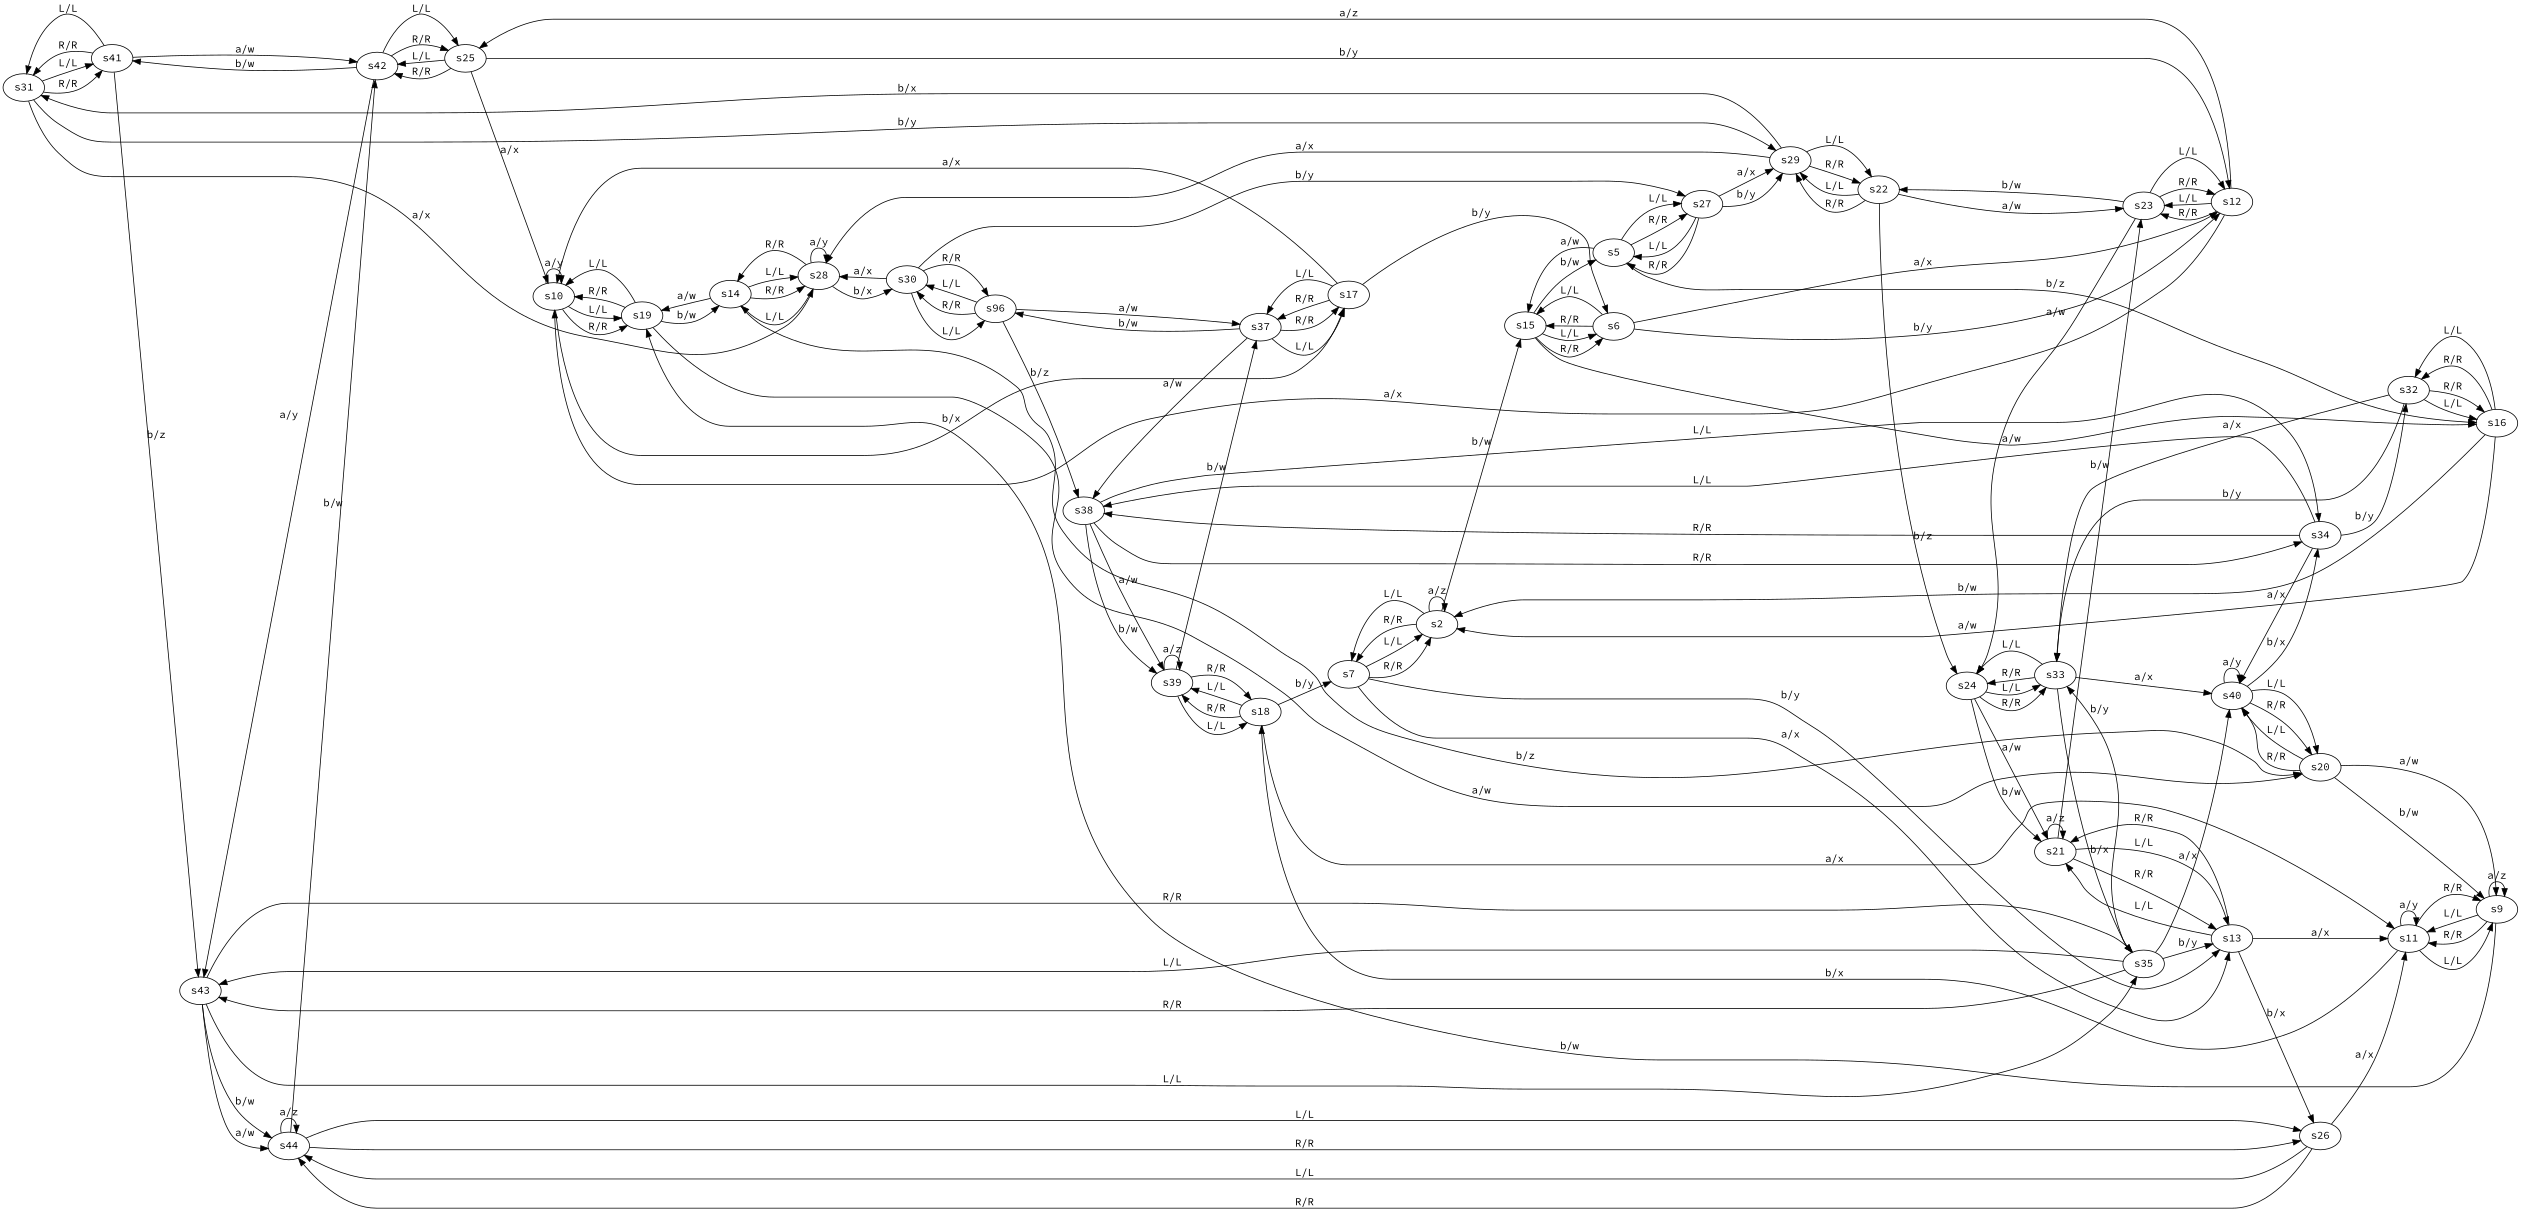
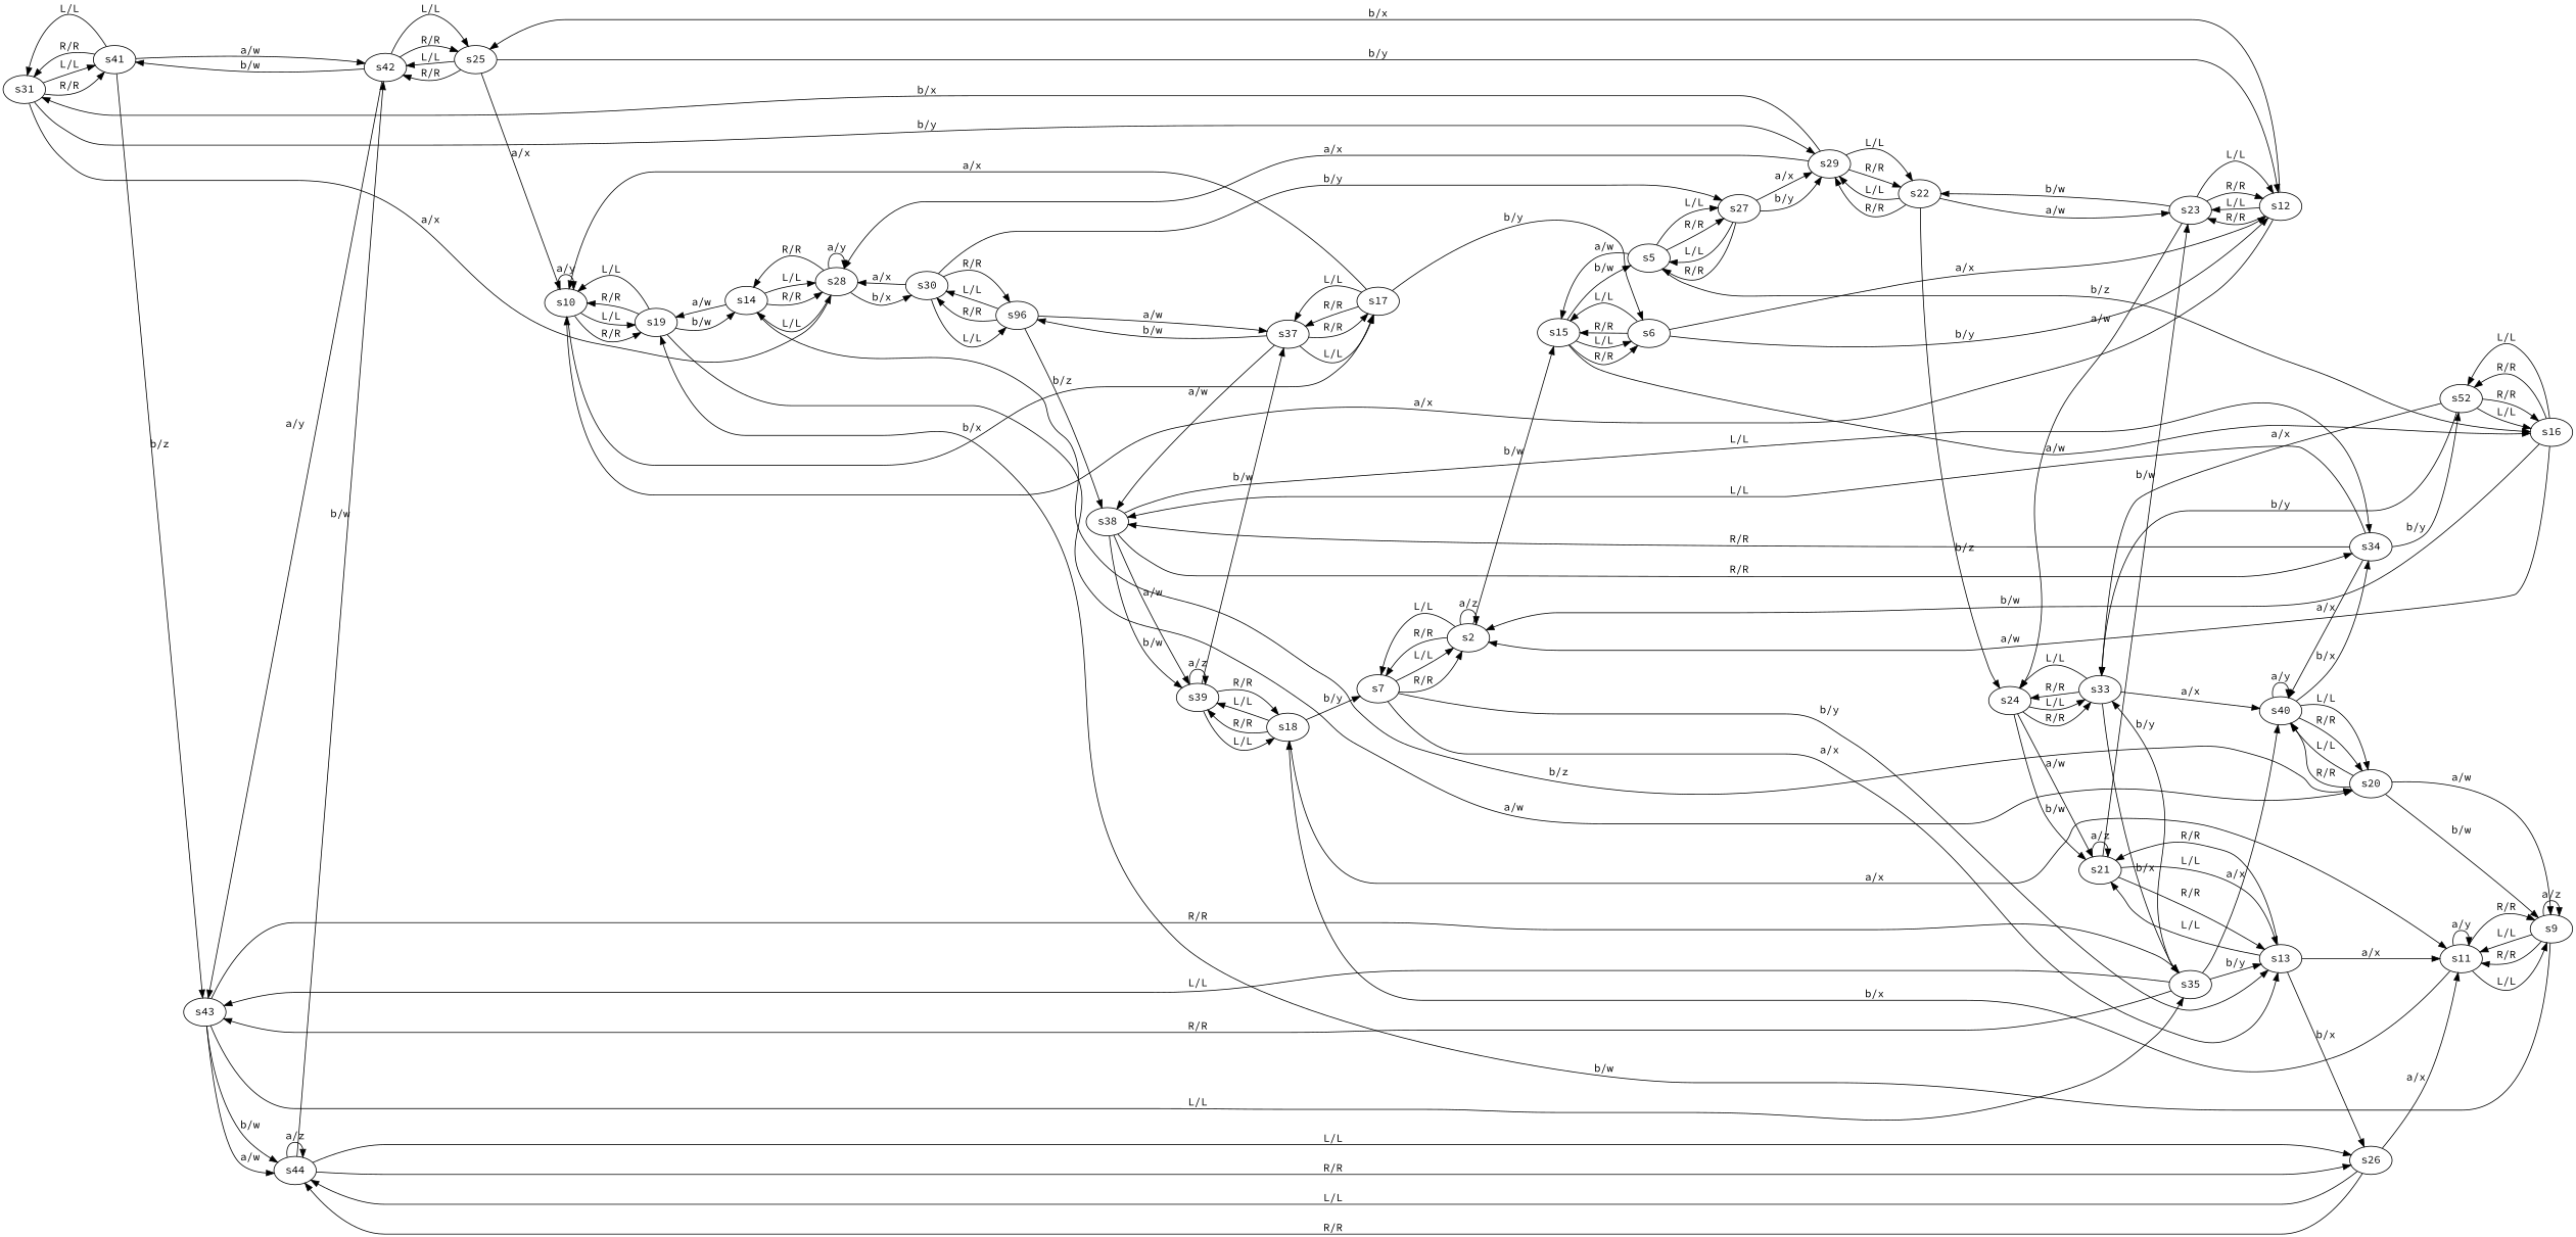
  digraph {
    fontname="Source Code Pro"
    rankdir=LR
    node [fontname="Source Code Pro"]
    edge [fontname="Source Code Pro"]
    s31
    s41
    s28
    s29
    s42
    s43
    s14
    s30
    s22
    s25
    s44
    s35
    s19
    s20
    s27
    n16 [label=s96]
    s23
    s24
    s2
    s7
    s15
    s13
    s5
    s16
    s6
    s11
    s21
    s26
-   s32
+   s32 [label=s52]
    s12
    s33
    s10
    s17
    s9
    s18
    s39
    s40
    s37
    s38
    s34
    s31 -> s41 [label="L/L"]
    s31 -> s41 [label="R/R"]
    s31 -> s28 [label="a/x"]
    s31 -> s29 [label="b/y"]
    s41 -> s31 [label="L/L"]
    s41 -> s31 [label="R/R"]
    s41 -> s42 [label="a/w"]
    s41 -> s43 [label="b/z"]
    s28 -> s28 [label="a/y"]
    s28 -> s14 [label="L/L"]
    s28 -> s14 [label="R/R"]
    s28 -> s30 [label="b/x"]
    s29 -> s31 [label="b/x"]
    s29 -> s28 [label="a/x"]
    s29 -> s22 [label="L/L"]
    s29 -> s22 [label="R/R"]
    s42 -> s41 [label="b/w"]
    s42 -> s43 [label="a/y"]
    s42 -> s25 [label="L/L"]
    s42 -> s25 [label="R/R"]
    s43 -> s44 [label="a/w"]
    s43 -> s44 [label="b/w"]
    s43 -> s35 [label="L/L"]
    s43 -> s35 [label="R/R"]
    s14 -> s28 [label="L/L"]
    s14 -> s28 [label="R/R"]
    s14 -> s19 [label="a/w"]
    s14 -> s20 [label="b/z"]
    s30 -> s28 [label="a/x"]
    s30 -> s27 [label="b/y"]
    s30 -> n16 [label="L/L"]
    s30 -> n16 [label="R/R"]
    s22 -> s29 [label="L/L"]
    s22 -> s29 [label="R/R"]
    s22 -> s23 [label="a/w"]
    s22 -> s24 [label="b/z"]
    s25 -> s42 [label="L/L"]
    s25 -> s42 [label="R/R"]
    s25 -> s12 [label="b/y"]
    s25 -> s10 [label="a/x"]
    s44 -> s42 [label="b/w"]
    s44 -> s44 [label="a/z"]
    s44 -> s26 [label="L/L"]
    s44 -> s26 [label="R/R"]
    s35 -> s43 [label="L/L"]
    s35 -> s43 [label="R/R"]
    s35 -> s13 [label="b/y"]
    s35 -> s33 [label="b/y"]
    s35 -> s40 [label="a/x"]
    s19 -> s14 [label="b/w"]
    s19 -> s20 [label="a/w"]
    s19 -> s10 [label="L/L"]
    s19 -> s10 [label="R/R"]
    s20 -> s9 [label="a/w"]
    s20 -> s9 [label="b/w"]
    s20 -> s40 [label="L/L"]
    s20 -> s40 [label="R/R"]
    s27 -> s29 [label="a/x"]
    s27 -> s29 [label="b/y"]
    s27 -> s5 [label="L/L"]
    s27 -> s5 [label="R/R"]
    n16 -> s30 [label="L/L"]
    n16 -> s30 [label="R/R"]
    n16 -> s37 [label="a/w"]
    n16 -> s38 [label="b/z"]
    s23 -> s22 [label="b/w"]
    s23 -> s24 [label="a/w"]
    s23 -> s12 [label="L/L"]
    s23 -> s12 [label="R/R"]
    s24 -> s21 [label="a/w"]
    s24 -> s21 [label="b/w"]
    s24 -> s33 [label="L/L"]
    s24 -> s33 [label="R/R"]
    s2 -> s2 [label="a/z"]
    s2 -> s7 [label="L/L"]
    s2 -> s7 [label="R/R"]
    s2 -> s15 [label="b/w"]
    s7 -> s2 [label="L/L"]
    s7 -> s2 [label="R/R"]
    s7 -> s13 [label="a/x"]
    s7 -> s13 [label="b/y"]
    s15 -> s5 [label="b/w"]
    s15 -> s16 [label="a/w"]
    s15 -> s6 [label="L/L"]
    s15 -> s6 [label="R/R"]
    s13 -> s11 [label="a/x"]
    s13 -> s21 [label="L/L"]
    s13 -> s21 [label="R/R"]
    s13 -> s26 [label="b/x"]
    s5 -> s27 [label="L/L"]
    s5 -> s27 [label="R/R"]
    s5 -> s15 [label="a/w"]
    s5 -> s16 [label="b/z"]
    s16 -> s2 [label="a/w"]
    s16 -> s2 [label="b/w"]
    s16 -> s32 [label="L/L"]
    s16 -> s32 [label="R/R"]
    s6 -> s15 [label="L/L"]
    s6 -> s15 [label="R/R"]
    s6 -> s12 [label="a/x"]
    s6 -> s12 [label="b/y"]
    s11 -> s11 [label="a/y"]
    s11 -> s9 [label="L/L"]
    s11 -> s9 [label="R/R"]
    s11 -> s18 [label="b/x"]
    s21 -> s23 [label="b/w"]
    s21 -> s13 [label="L/L"]
    s21 -> s13 [label="R/R"]
    s21 -> s21 [label="a/z"]
    s26 -> s44 [label="L/L"]
    s26 -> s44 [label="R/R"]
    s26 -> s11 [label="a/x"]
    s32 -> s16 [label="L/L"]
    s32 -> s16 [label="R/R"]
    s32 -> s33 [label="a/x"]
    s32 -> s33 [label="b/y"]
-   s12 -> s25 [label="a/z"]
+   s12 -> s25 [label="b/x"]
    s12 -> s23 [label="L/L"]
    s12 -> s23 [label="R/R"]
    s12 -> s10 [label="a/x"]
    s33 -> s35 [label="b/x"]
    s33 -> s24 [label="L/L"]
    s33 -> s24 [label="R/R"]
    s33 -> s40 [label="a/x"]
    s10 -> s19 [label="L/L"]
    s10 -> s19 [label="R/R"]
    s10 -> s10 [label="a/y"]
    s10 -> s17 [label="b/x"]
    s17 -> s6 [label="b/y"]
    s17 -> s10 [label="a/x"]
    s17 -> s37 [label="L/L"]
    s17 -> s37 [label="R/R"]
    s9 -> s19 [label="b/w"]
    s9 -> s11 [label="L/L"]
    s9 -> s11 [label="R/R"]
    s9 -> s9 [label="a/z"]
    s18 -> s7 [label="b/y"]
    s18 -> s11 [label="a/x"]
    s18 -> s39 [label="L/L"]
    s18 -> s39 [label="R/R"]
    s39 -> s18 [label="L/L"]
    s39 -> s18 [label="R/R"]
    s39 -> s39 [label="a/z"]
    s39 -> s37 [label="b/w"]
    s40 -> s20 [label="L/L"]
    s40 -> s20 [label="R/R"]
    s40 -> s40 [label="a/y"]
    s40 -> s34 [label="b/x"]
    s37 -> n16 [label="b/w"]
    s37 -> s17 [label="L/L"]
    s37 -> s17 [label="R/R"]
    s37 -> s38 [label="a/w"]
    s38 -> s39 [label="a/w"]
    s38 -> s39 [label="b/w"]
    s38 -> s34 [label="L/L"]
    s38 -> s34 [label="R/R"]
    s34 -> s32 [label="b/y"]
    s34 -> s40 [label="a/x"]
    s34 -> s38 [label="L/L"]
    s34 -> s38 [label="R/R"]
  }
